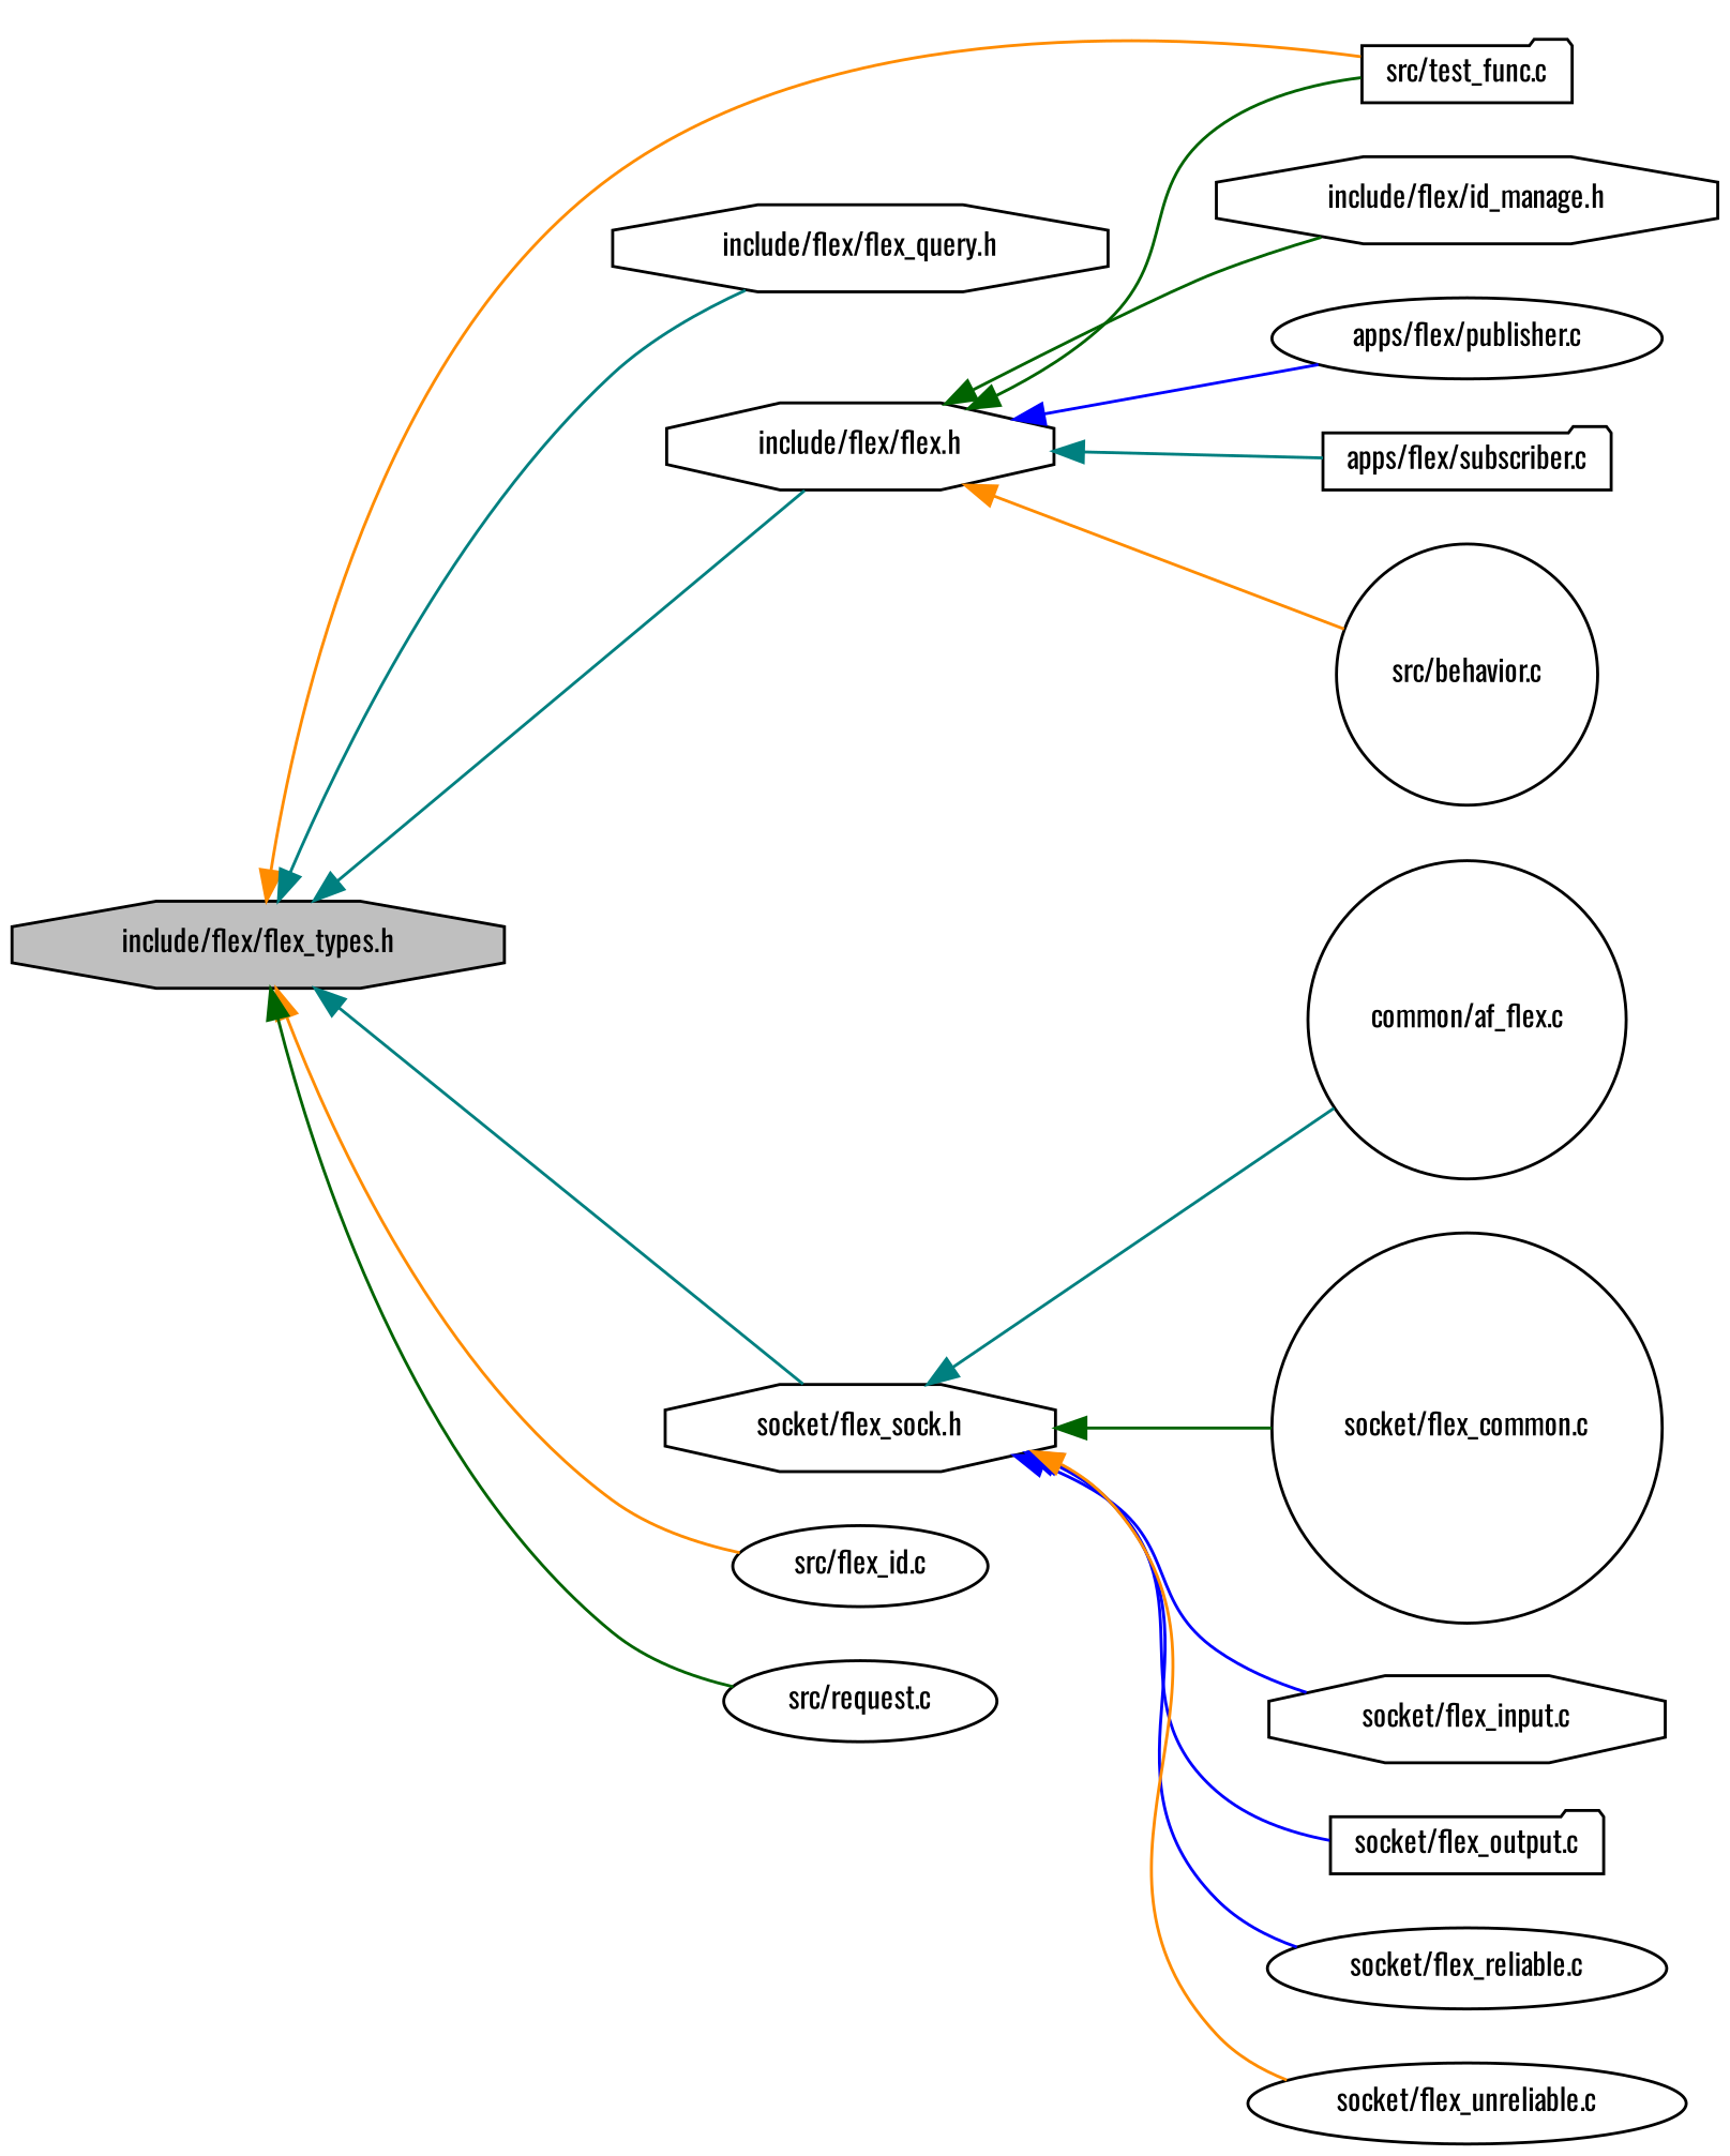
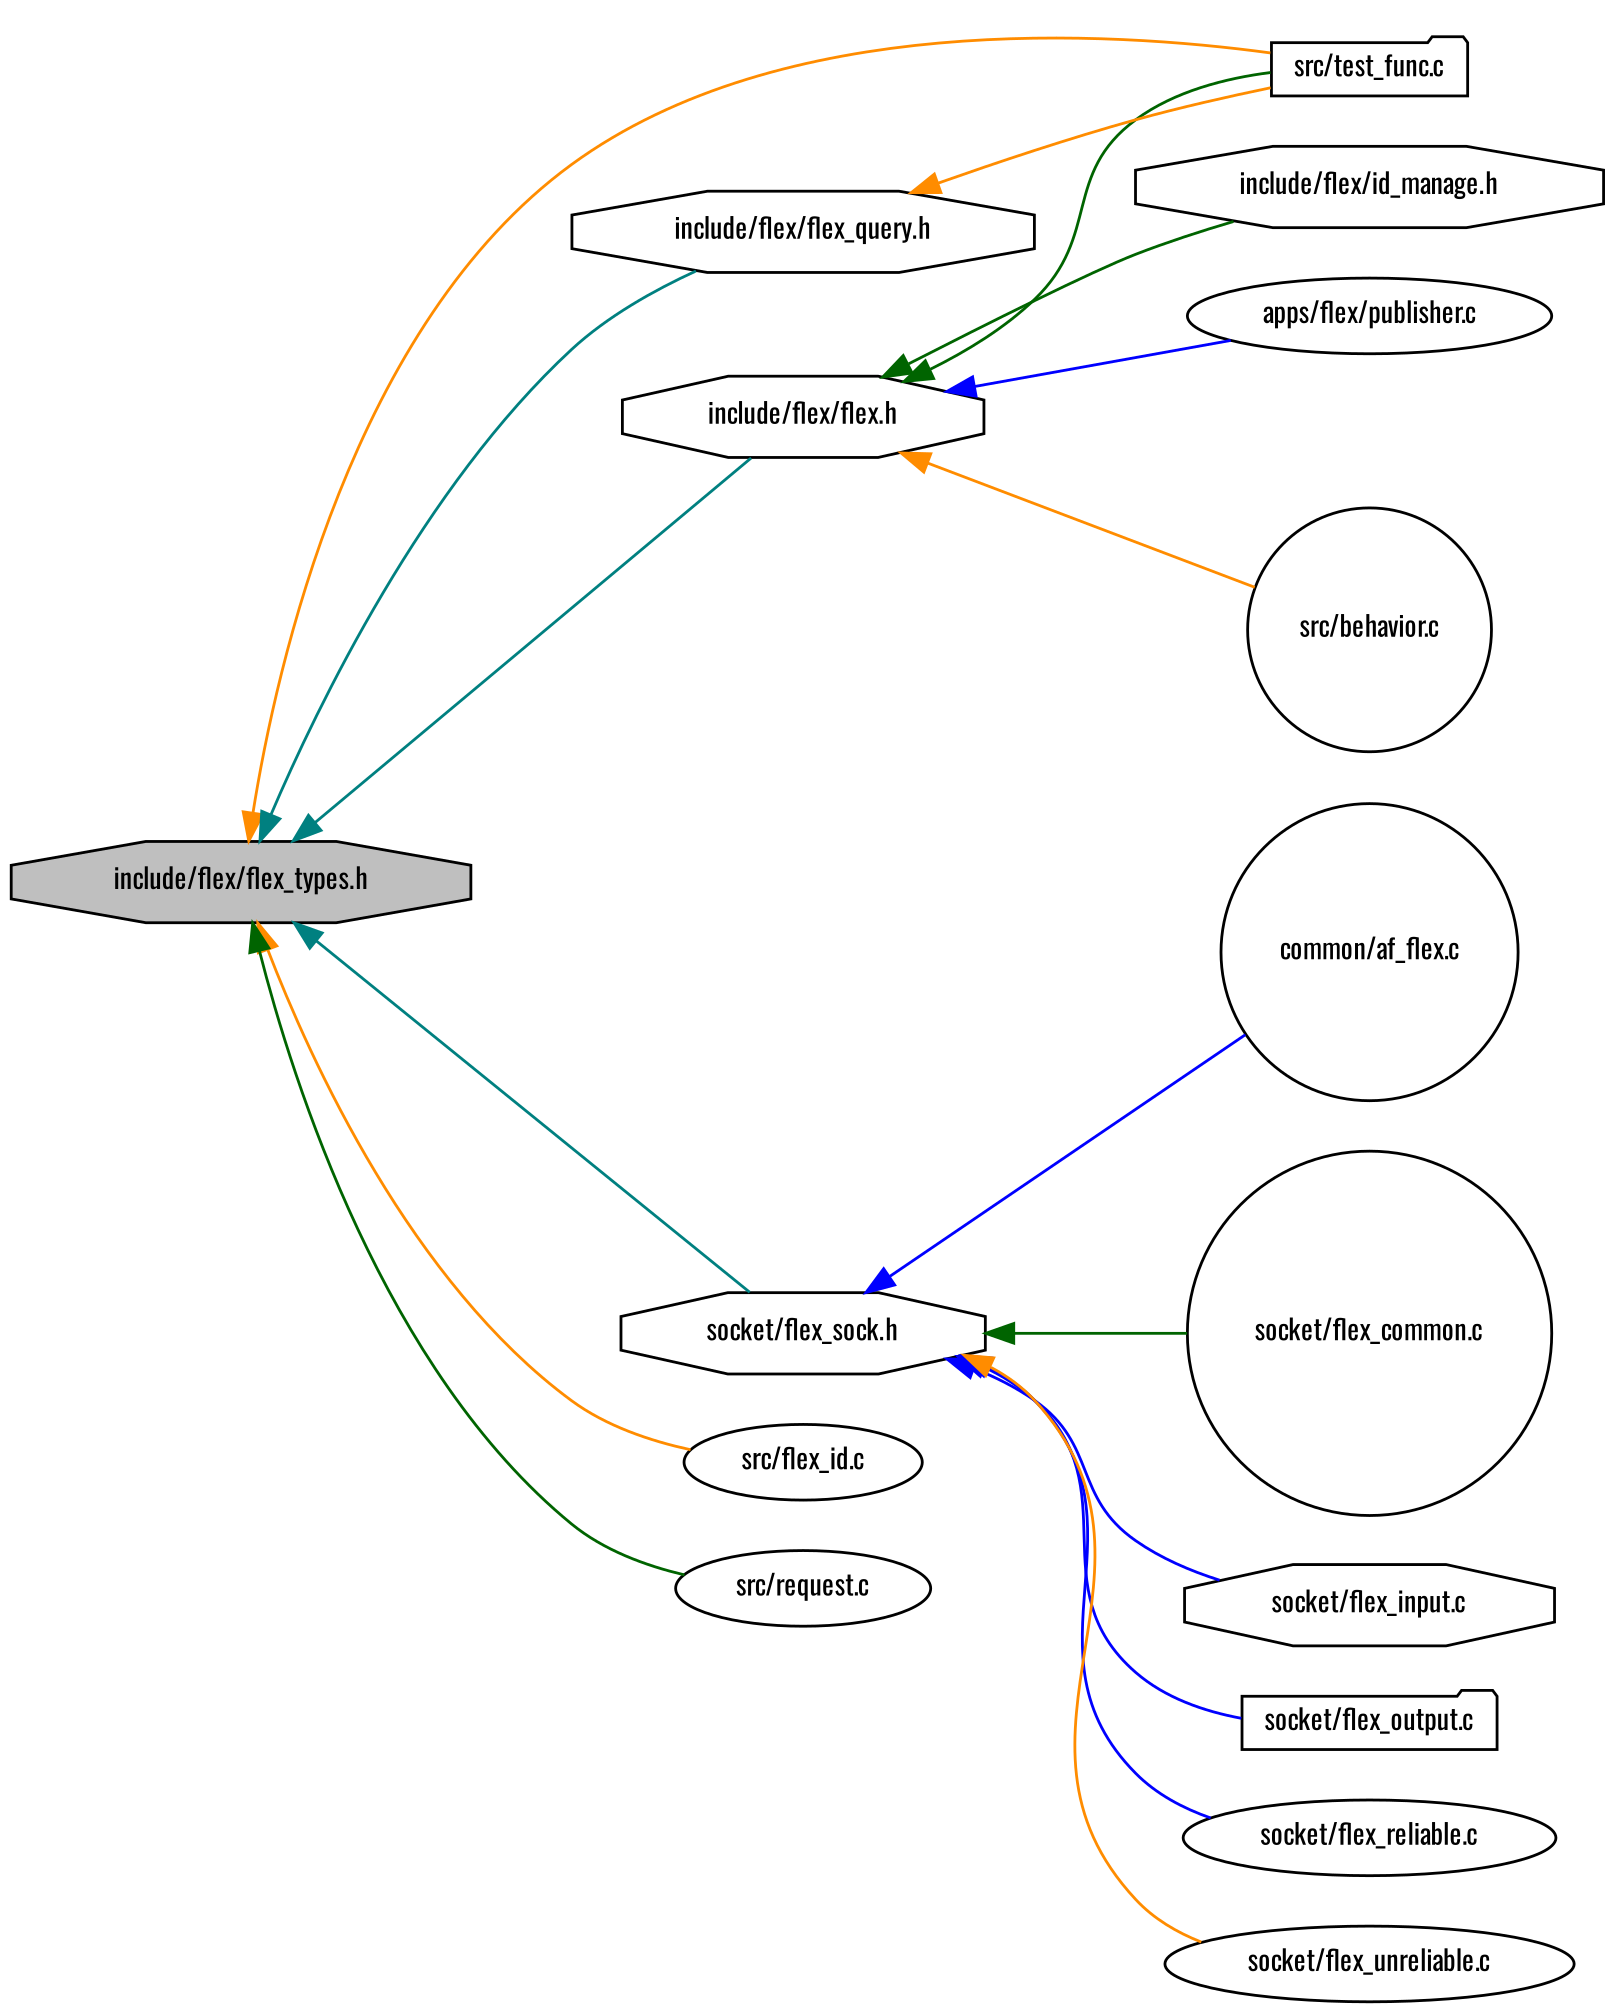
  digraph {
    fontname=Oswald
    rankdir=LR
    node [color=black fillcolor=white fontname=Oswald fontsize=10 shape=octagon style=filled]
    edge [color=teal dir=back fontname=Oswald fontsize=10 labelfontname=Helvetica labelfontsize=10 style=solid]
    n1 [fillcolor=grey75 fontcolor=black height=0.2 label="include/flex/flex_types.h" width=0.4]
    n2 [height=0.2 label="include/flex/flex.h" width=0.4]
    n3 [height=0.2 label="src/test_func.c" shape=folder width=0.4]
    n4 [height=0.2 label="include/flex/flex_query.h" width=0.4]
    n5 [height=0.2 label="socket/flex_sock.h" width=0.4]
    n6 [height=0.2 label="src/flex_id.c" shape=ellipse width=0.4]
    n7 [height=0.2 label="src/request.c" shape=ellipse width=0.4]
    n8 [height=0.2 label="include/flex/id_manage.h" width=0.4]
    n9 [height=0.2 label="apps/flex/publisher.c" shape=ellipse width=0.4]
-   n10 [height=0.2 label="apps/flex/subscriber.c" shape=folder width=0.4]
    n11 [height=0.2 label="src/behavior.c" shape=circle width=0.4]
    n12 [height=0.2 label="common/af_flex.c" shape=circle width=0.4]
    n13 [height=0.2 label="socket/flex_common.c" shape=circle width=0.4]
    n14 [height=0.2 label="socket/flex_input.c" width=0.4]
    n15 [height=0.2 label="socket/flex_output.c" shape=folder width=0.4]
    n16 [height=0.2 label="socket/flex_reliable.c" shape=ellipse width=0.4]
    n17 [height=0.2 label="socket/flex_unreliable.c" shape=ellipse width=0.4]
    n1 -> n2
    n1 -> n3 [color=darkorange]
    n1 -> n4
    n1 -> n5
    n1 -> n6 [color=darkorange]
    n1 -> n7 [color=darkgreen]
    n2 -> n3 [color=darkgreen]
    n2 -> n8 [color=darkgreen]
    n2 -> n9 [color=blue]
-   n2 -> n10
    n2 -> n11 [color=darkorange]
-   n5 -> n12
+   n4 -> n3 [color=darkorange]
+   n5 -> n12 [color=blue]
    n5 -> n13 [color=darkgreen]
    n5 -> n14 [color=blue]
    n5 -> n15 [color=blue]
    n5 -> n16 [color=blue]
    n5 -> n17 [color=darkorange]
  }
